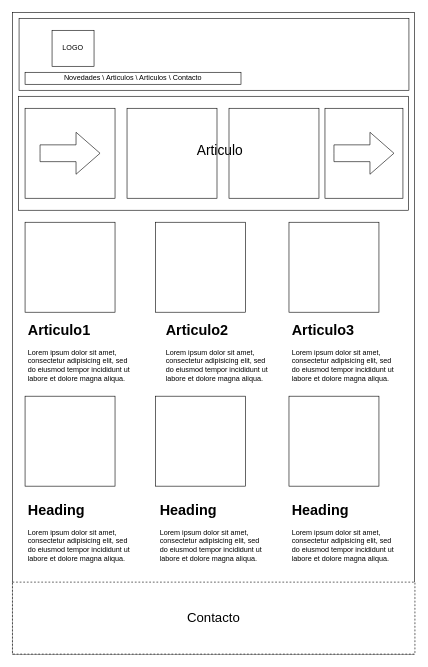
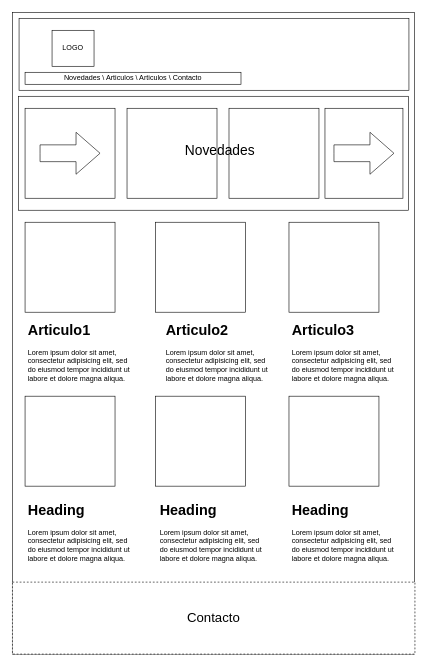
  <mxCell id="0" />
  <mxCell id="1" parent="0" />
  <mxCell id="2" value="" style="rounded=0;whiteSpace=wrap;html=1;" vertex="1" parent="1"><mxGeometry x="20" y="20" width="670" height="1070" as="geometry" /></mxCell>
  <mxCell id="3" value="" style="rounded=0;whiteSpace=wrap;html=1;" vertex="1" parent="1"><mxGeometry x="31" y="30" width="650" height="120" as="geometry" /></mxCell>
  <mxCell id="4" value="LOGO" style="rounded=0;whiteSpace=wrap;html=1;" vertex="1" parent="1"><mxGeometry x="86" y="50" width="70" height="60" as="geometry" /></mxCell>
  <mxCell id="5" value="Novedades \ Articulos \ Articulos \ Contacto" style="rounded=0;whiteSpace=wrap;html=1;" vertex="1" parent="1"><mxGeometry x="41" y="120" width="360" height="20" as="geometry" /></mxCell>
  <mxCell id="6" value="" style="rounded=0;whiteSpace=wrap;html=1;" vertex="1" parent="1"><mxGeometry x="30" y="160" width="650" height="190" as="geometry" /></mxCell>
  <mxCell id="7" value="" style="whiteSpace=wrap;html=1;aspect=fixed;" vertex="1" parent="1"><mxGeometry x="41" y="180" width="150" height="150" as="geometry" /></mxCell>
  <mxCell id="8" value="" style="whiteSpace=wrap;html=1;aspect=fixed;" vertex="1" parent="1"><mxGeometry x="211" y="180" width="150" height="150" as="geometry" /></mxCell>
  <mxCell id="9" value="" style="whiteSpace=wrap;html=1;aspect=fixed;" vertex="1" parent="1"><mxGeometry x="381" y="180" width="150" height="150" as="geometry" /></mxCell>
- <mxCell id="10" value="&lt;font style=&quot;font-size: 23px;&quot;&gt;Articulo&lt;/font&gt;" style="text;html=1;align=center;verticalAlign=middle;whiteSpace=wrap;rounded=0;" vertex="1" parent="1"><mxGeometry x="311" y="220" width="110" height="60" as="geometry" /></mxCell>
+ <mxCell id="10" value="&lt;font style=&quot;font-size: 23px;&quot;&gt;Novedades&lt;/font&gt;" style="text;html=1;align=center;verticalAlign=middle;whiteSpace=wrap;rounded=0;" vertex="1" parent="1"><mxGeometry x="311" y="220" width="110" height="60" as="geometry" /></mxCell>
  <mxCell id="11" value="" style="rounded=0;whiteSpace=wrap;html=1;" vertex="1" parent="1"><mxGeometry x="541" y="180" width="130" height="150" as="geometry" /></mxCell>
  <mxCell id="12" value="" style="whiteSpace=wrap;html=1;aspect=fixed;" vertex="1" parent="1"><mxGeometry x="41" y="370" width="150" height="150" as="geometry" /></mxCell>
  <mxCell id="13" value="" style="whiteSpace=wrap;html=1;aspect=fixed;" vertex="1" parent="1"><mxGeometry x="258.5" y="370" width="150" height="150" as="geometry" /></mxCell>
  <mxCell id="14" value="" style="whiteSpace=wrap;html=1;aspect=fixed;" vertex="1" parent="1"><mxGeometry x="481" y="370" width="150" height="150" as="geometry" /></mxCell>
  <mxCell id="15" value="&lt;h1&gt;Articulo1&lt;/h1&gt;&lt;p&gt;Lorem ipsum dolor sit amet, consectetur adipisicing elit, sed do eiusmod tempor incididunt ut labore et dolore magna aliqua.&lt;/p&gt;" style="text;html=1;strokeColor=none;fillColor=none;spacing=5;spacingTop=-20;whiteSpace=wrap;overflow=hidden;rounded=0;" vertex="1" parent="1"><mxGeometry x="41" y="530" width="190" height="120" as="geometry" /></mxCell>
  <mxCell id="16" value="&lt;h1&gt;Articulo2&lt;/h1&gt;&lt;p&gt;Lorem ipsum dolor sit amet, consectetur adipisicing elit, sed do eiusmod tempor incididunt ut labore et dolore magna aliqua.&lt;/p&gt;" style="text;html=1;strokeColor=none;fillColor=none;spacing=5;spacingTop=-20;whiteSpace=wrap;overflow=hidden;rounded=0;" vertex="1" parent="1"><mxGeometry x="271" y="530" width="190" height="120" as="geometry" /></mxCell>
  <mxCell id="17" value="&lt;h1&gt;Articulo3&lt;/h1&gt;&lt;p&gt;Lorem ipsum dolor sit amet, consectetur adipisicing elit, sed do eiusmod tempor incididunt ut labore et dolore magna aliqua.&lt;/p&gt;" style="text;html=1;strokeColor=none;fillColor=none;spacing=5;spacingTop=-20;whiteSpace=wrap;overflow=hidden;rounded=0;" vertex="1" parent="1"><mxGeometry x="481" y="530" width="190" height="120" as="geometry" /></mxCell>
  <mxCell id="18" value="" style="whiteSpace=wrap;html=1;aspect=fixed;" vertex="1" parent="1"><mxGeometry x="41" y="660" width="150" height="150" as="geometry" /></mxCell>
  <mxCell id="19" value="" style="whiteSpace=wrap;html=1;aspect=fixed;" vertex="1" parent="1"><mxGeometry x="258.5" y="660" width="150" height="150" as="geometry" /></mxCell>
  <mxCell id="20" value="" style="whiteSpace=wrap;html=1;aspect=fixed;" vertex="1" parent="1"><mxGeometry x="481" y="660" width="150" height="150" as="geometry" /></mxCell>
  <mxCell id="21" value="&lt;font style=&quot;font-size: 22px;&quot;&gt;Contacto&lt;/font&gt;" style="rounded=0;whiteSpace=wrap;html=1;dashed=1;" vertex="1" parent="1"><mxGeometry x="20" y="970" width="671" height="120" as="geometry" /></mxCell>
  <mxCell id="22" value="&lt;h1&gt;Heading&lt;/h1&gt;&lt;p&gt;Lorem ipsum dolor sit amet, consectetur adipisicing elit, sed do eiusmod tempor incididunt ut labore et dolore magna aliqua.&lt;/p&gt;" style="text;html=1;strokeColor=none;fillColor=none;spacing=5;spacingTop=-20;whiteSpace=wrap;overflow=hidden;rounded=0;" vertex="1" parent="1"><mxGeometry x="41" y="830" width="190" height="120" as="geometry" /></mxCell>
  <mxCell id="23" value="&lt;h1&gt;Heading&lt;/h1&gt;&lt;p&gt;Lorem ipsum dolor sit amet, consectetur adipisicing elit, sed do eiusmod tempor incididunt ut labore et dolore magna aliqua.&lt;/p&gt;" style="text;html=1;strokeColor=none;fillColor=none;spacing=5;spacingTop=-20;whiteSpace=wrap;overflow=hidden;rounded=0;" vertex="1" parent="1"><mxGeometry x="261" y="830" width="190" height="120" as="geometry" /></mxCell>
  <mxCell id="24" value="&lt;h1&gt;Heading&lt;/h1&gt;&lt;p&gt;Lorem ipsum dolor sit amet, consectetur adipisicing elit, sed do eiusmod tempor incididunt ut labore et dolore magna aliqua.&lt;/p&gt;" style="text;html=1;strokeColor=none;fillColor=none;spacing=5;spacingTop=-20;whiteSpace=wrap;overflow=hidden;rounded=0;" vertex="1" parent="1"><mxGeometry x="481" y="830" width="190" height="120" as="geometry" /></mxCell>
  <mxCell id="25" value="" style="html=1;shadow=0;dashed=0;align=center;verticalAlign=middle;shape=mxgraph.arrows2.arrow;dy=0.6;dx=40;notch=0;" vertex="1" parent="1"><mxGeometry x="556" y="220" width="100" height="70" as="geometry" /></mxCell>
  <mxCell id="26" value="" style="html=1;shadow=0;dashed=0;align=center;verticalAlign=middle;shape=mxgraph.arrows2.arrow;dy=0.6;dx=40;notch=0;" vertex="1" parent="1"><mxGeometry x="66" y="220" width="100" height="70" as="geometry" /></mxCell>
